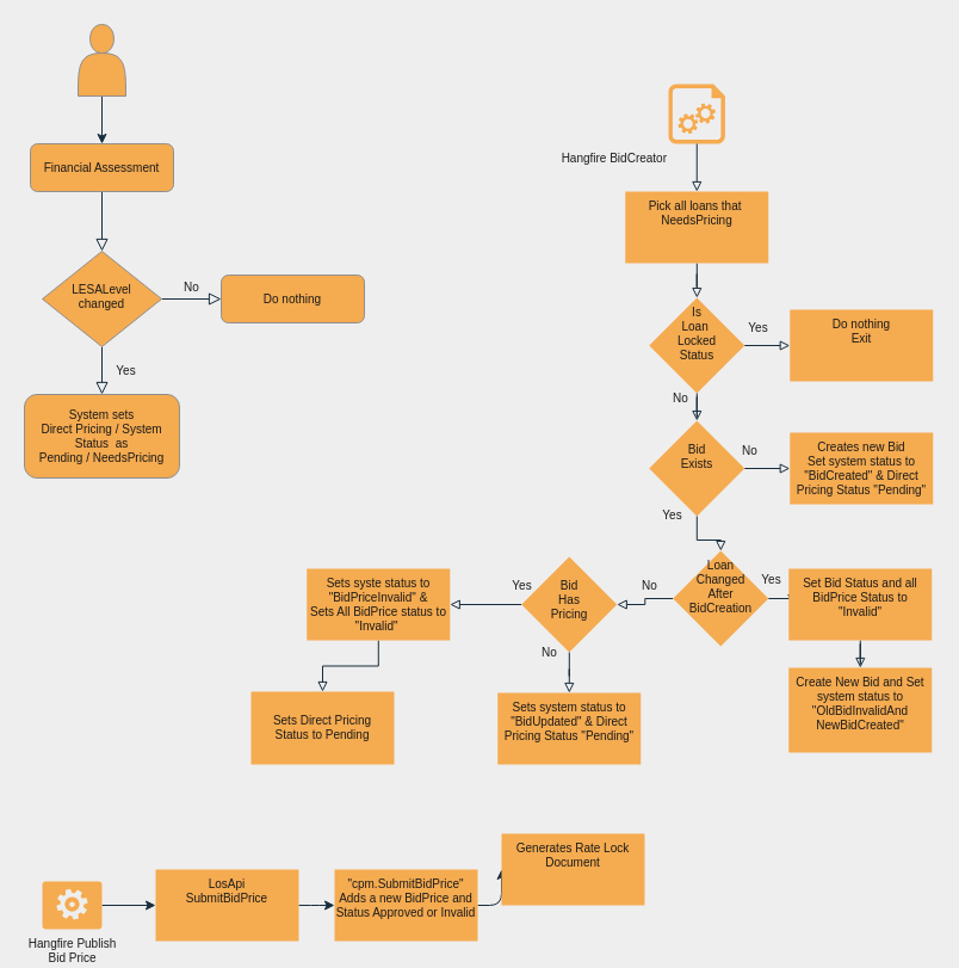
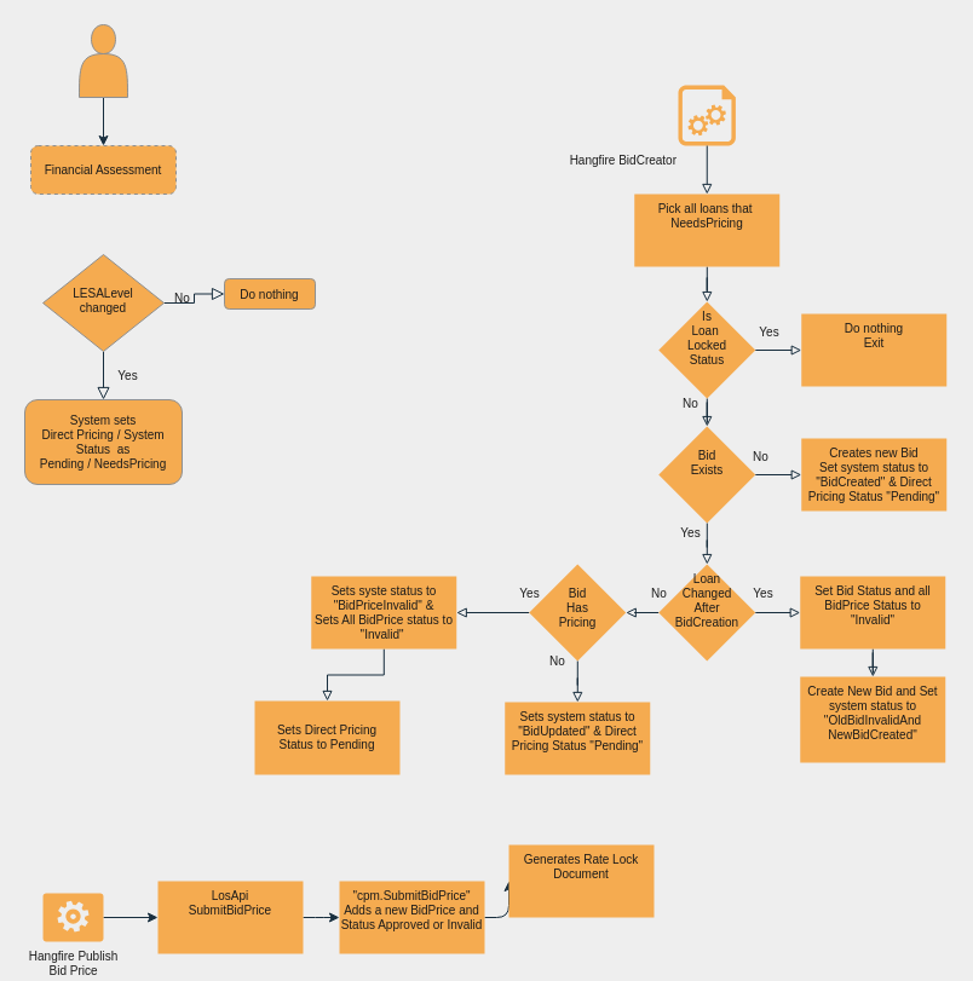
  <mxCell id="0" />
  <mxCell id="1" parent="0" />
- <mxCell id="2" value="" style="rounded=0;html=1;jettySize=auto;orthogonalLoop=1;fontSize=10;endArrow=block;endFill=0;endSize=8;strokeWidth=1;shadow=0;labelBackgroundColor=none;edgeStyle=orthogonalEdgeStyle;strokeColor=#182E3E;fontColor=#1A1A1A;" parent="1" source="3" target="6" edge="1"><mxGeometry relative="1" as="geometry" /></mxCell>
- <mxCell id="3" value="Financial Assessment" style="rounded=1;whiteSpace=wrap;html=1;fontSize=10;glass=0;strokeWidth=1;shadow=0;fillColor=#F5AB50;strokeColor=#909090;fontColor=#1A1A1A;" parent="1" vertex="1"><mxGeometry x="25" y="120" width="120" height="40" as="geometry" /></mxCell>
+ <mxCell id="3" value="Financial Assessment" style="rounded=1;whiteSpace=wrap;html=1;fontSize=10;glass=0;strokeWidth=1;shadow=0;fillColor=#F5AB50;strokeColor=#909090;fontColor=#1A1A1A;dashed=1;" parent="1" vertex="1"><mxGeometry x="25" y="120" width="120" height="40" as="geometry" /></mxCell>
  <mxCell id="4" value="Yes" style="rounded=0;html=1;jettySize=auto;orthogonalLoop=1;fontSize=10;endArrow=block;endFill=0;endSize=8;strokeWidth=1;shadow=0;labelBackgroundColor=none;edgeStyle=orthogonalEdgeStyle;entryX=0.5;entryY=0;entryDx=0;entryDy=0;strokeColor=#182E3E;fontColor=#1A1A1A;" parent="1" source="6" target="8" edge="1"><mxGeometry y="20" relative="1" as="geometry"><mxPoint as="offset" /><mxPoint x="85" y="330" as="targetPoint" /></mxGeometry></mxCell>
  <mxCell id="5" value="No" style="edgeStyle=orthogonalEdgeStyle;rounded=0;html=1;jettySize=auto;orthogonalLoop=1;fontSize=10;endArrow=block;endFill=0;endSize=8;strokeWidth=1;shadow=0;labelBackgroundColor=none;strokeColor=#182E3E;fontColor=#1A1A1A;" parent="1" source="6" target="7" edge="1"><mxGeometry y="10" relative="1" as="geometry"><mxPoint as="offset" /></mxGeometry></mxCell>
  <mxCell id="6" value="LESALevel changed" style="rhombus;whiteSpace=wrap;html=1;shadow=0;fontFamily=Helvetica;fontSize=10;align=center;strokeWidth=1;spacing=6;spacingTop=-4;fillColor=#F5AB50;strokeColor=#909090;fontColor=#1A1A1A;" parent="1" vertex="1"><mxGeometry x="35" y="210" width="100" height="80" as="geometry" /></mxCell>
- <mxCell id="7" value="Do nothing" style="rounded=1;whiteSpace=wrap;html=1;fontSize=10;glass=0;strokeWidth=1;shadow=0;fillColor=#F5AB50;strokeColor=#909090;fontColor=#1A1A1A;" parent="1" vertex="1"><mxGeometry x="185" y="230" width="120" height="40" as="geometry" /></mxCell>
+ <mxCell id="7" value="Do nothing" style="rounded=1;whiteSpace=wrap;html=1;fontSize=10;glass=0;strokeWidth=1;shadow=0;fillColor=#F5AB50;strokeColor=#909090;fontColor=#1A1A1A;" parent="1" vertex="1"><mxGeometry x="185" y="230" width="75" height="25" as="geometry" /></mxCell>
  <mxCell id="8" value="System sets&lt;br style=&quot;font-size: 10px;&quot;&gt;Direct Pricing / System Status&amp;nbsp; as&lt;br style=&quot;font-size: 10px;&quot;&gt;Pending / NeedsPricing" style="rounded=1;whiteSpace=wrap;html=1;fontSize=10;glass=0;strokeWidth=1;shadow=0;fillColor=#F5AB50;strokeColor=#909090;fontColor=#1A1A1A;" parent="1" vertex="1"><mxGeometry x="20" y="330" width="130" height="70" as="geometry" /></mxCell>
  <mxCell id="9" value="Hangfire BidCreator" style="verticalLabelPosition=bottom;html=1;verticalAlign=top;align=right;strokeColor=none;fillColor=#F5AB50;shape=mxgraph.azure.startup_task;pointerEvents=1;labelPosition=left;fontColor=#1A1A1A;fontSize=10;" vertex="1" parent="1"><mxGeometry x="560" y="70" width="47.5" height="50" as="geometry" /></mxCell>
  <mxCell id="10" value="" style="edgeStyle=orthogonalEdgeStyle;rounded=0;orthogonalLoop=1;jettySize=auto;html=1;endArrow=block;endFill=0;exitX=0.5;exitY=1;exitDx=0;exitDy=0;exitPerimeter=0;strokeColor=#182E3E;fontColor=#1A1A1A;fontSize=10;labelBackgroundColor=#EEEEEE;" edge="1" parent="1" source="9" target="12"><mxGeometry relative="1" as="geometry"><mxPoint x="583.8" y="255" as="sourcePoint" /></mxGeometry></mxCell>
  <mxCell id="11" value="" style="edgeStyle=orthogonalEdgeStyle;rounded=0;orthogonalLoop=1;jettySize=auto;html=1;endArrow=block;endFill=0;strokeColor=#182E3E;fontColor=#1A1A1A;fontSize=10;labelBackgroundColor=#EEEEEE;" edge="1" parent="1" source="12" target="15"><mxGeometry relative="1" as="geometry" /></mxCell>
  <mxCell id="12" value="Pick all loans that&amp;nbsp; NeedsPricing" style="whiteSpace=wrap;html=1;verticalAlign=top;strokeColor=none;fillColor=#F5AB50;fontColor=#1A1A1A;fontSize=10;" vertex="1" parent="1"><mxGeometry x="523.75" y="160" width="120" height="60" as="geometry" /></mxCell>
  <mxCell id="13" value="Yes" style="edgeStyle=orthogonalEdgeStyle;rounded=0;orthogonalLoop=1;jettySize=auto;html=1;endArrow=block;endFill=0;strokeColor=#182E3E;fontColor=#1A1A1A;fontSize=10;labelBackgroundColor=#EEEEEE;" edge="1" parent="1" source="15" target="16"><mxGeometry x="-0.458" y="15" relative="1" as="geometry"><mxPoint as="offset" /></mxGeometry></mxCell>
  <mxCell id="14" value="No" style="edgeStyle=orthogonalEdgeStyle;rounded=0;orthogonalLoop=1;jettySize=auto;html=1;endArrow=block;endFill=0;strokeColor=#182E3E;fontColor=#1A1A1A;fontSize=10;labelBackgroundColor=#EEEEEE;" edge="1" parent="1" source="15" target="19"><mxGeometry x="-0.875" y="-14" relative="1" as="geometry"><mxPoint as="offset" /></mxGeometry></mxCell>
  <mxCell id="15" value="Is&lt;br style=&quot;font-size: 10px;&quot;&gt;Loan&amp;nbsp;&lt;br style=&quot;font-size: 10px;&quot;&gt;Locked&lt;br style=&quot;font-size: 10px;&quot;&gt;Status" style="rhombus;whiteSpace=wrap;html=1;verticalAlign=top;strokeColor=none;fillColor=#F5AB50;fontColor=#1A1A1A;fontSize=10;" vertex="1" parent="1"><mxGeometry x="543.75" y="249" width="80" height="80" as="geometry" /></mxCell>
  <mxCell id="16" value="Do nothing&lt;br style=&quot;font-size: 10px;&quot;&gt;Exit" style="whiteSpace=wrap;html=1;verticalAlign=top;strokeColor=none;fillColor=#F5AB50;fontColor=#1A1A1A;fontSize=10;" vertex="1" parent="1"><mxGeometry x="661.75" y="259" width="120" height="60" as="geometry" /></mxCell>
  <mxCell id="17" value="No" style="edgeStyle=orthogonalEdgeStyle;rounded=0;orthogonalLoop=1;jettySize=auto;html=1;endArrow=block;endFill=0;strokeColor=#182E3E;fontColor=#1A1A1A;fontSize=10;labelBackgroundColor=#EEEEEE;" edge="1" parent="1" source="19" target="20"><mxGeometry x="-0.792" y="15" relative="1" as="geometry"><mxPoint as="offset" /></mxGeometry></mxCell>
  <mxCell id="18" value="Yes" style="edgeStyle=orthogonalEdgeStyle;rounded=0;orthogonalLoop=1;jettySize=auto;html=1;endArrow=block;endFill=0;strokeColor=#182E3E;fontColor=#1A1A1A;fontSize=10;labelBackgroundColor=#EEEEEE;" edge="1" parent="1" source="19" target="23"><mxGeometry x="0.13" y="15" relative="1" as="geometry"><mxPoint x="-29" y="-6" as="offset" /></mxGeometry></mxCell>
  <mxCell id="19" value="&lt;br style=&quot;font-size: 10px;&quot;&gt;Bid&lt;br style=&quot;font-size: 10px;&quot;&gt;Exists" style="rhombus;whiteSpace=wrap;html=1;verticalAlign=top;strokeColor=none;fillColor=#F5AB50;fontColor=#1A1A1A;fontSize=10;" vertex="1" parent="1"><mxGeometry x="543.75" y="352" width="80" height="80" as="geometry" /></mxCell>
  <mxCell id="20" value="Creates new Bid&lt;br style=&quot;font-size: 10px&quot;&gt;Set system status to &quot;BidCreated&quot; &amp;amp; Direct Pricing Status &quot;Pending&quot;" style="whiteSpace=wrap;html=1;verticalAlign=top;strokeColor=none;fillColor=#F5AB50;fontColor=#1A1A1A;fontSize=10;" vertex="1" parent="1"><mxGeometry x="661.75" y="362" width="120" height="60" as="geometry" /></mxCell>
  <mxCell id="21" value="Yes" style="edgeStyle=orthogonalEdgeStyle;rounded=0;orthogonalLoop=1;jettySize=auto;html=1;endArrow=block;endFill=0;strokeColor=#182E3E;fontColor=#1A1A1A;fontSize=10;labelBackgroundColor=#EEEEEE;" edge="1" parent="1" source="23" target="25"><mxGeometry x="0.072" y="-19" relative="1" as="geometry"><mxPoint x="-11" y="-35" as="offset" /></mxGeometry></mxCell>
  <mxCell id="22" value="No" style="edgeStyle=orthogonalEdgeStyle;rounded=0;orthogonalLoop=1;jettySize=auto;html=1;endArrow=block;endFill=0;fontSize=10;strokeColor=#182E3E;fontColor=#1A1A1A;labelBackgroundColor=#EEEEEE;" edge="1" parent="1" source="23" target="29"><mxGeometry x="0.243" y="17" relative="1" as="geometry"><mxPoint x="7" y="-33" as="offset" /></mxGeometry></mxCell>
- <mxCell id="23" value="Loan&lt;br style=&quot;font-size: 10px;&quot;&gt;Changed&lt;br style=&quot;font-size: 10px;&quot;&gt;After&lt;br style=&quot;font-size: 10px;&quot;&gt;BidCreation" style="rhombus;whiteSpace=wrap;html=1;verticalAlign=top;strokeColor=none;fillColor=#F5AB50;fontSize=10;fontColor=#1A1A1A;" vertex="1" parent="1"><mxGeometry x="563.75" y="461" width="80" height="80" as="geometry" /></mxCell>
+ <mxCell id="23" value="Loan&lt;br style=&quot;font-size: 10px;&quot;&gt;Changed&lt;br style=&quot;font-size: 10px;&quot;&gt;After&lt;br style=&quot;font-size: 10px;&quot;&gt;BidCreation" style="rhombus;whiteSpace=wrap;html=1;verticalAlign=top;strokeColor=none;fillColor=#F5AB50;fontSize=10;fontColor=#1A1A1A;" vertex="1" parent="1"><mxGeometry x="543.75" y="466" width="80" height="80" as="geometry" /></mxCell>
  <mxCell id="24" value="" style="edgeStyle=orthogonalEdgeStyle;rounded=0;orthogonalLoop=1;jettySize=auto;html=1;endArrow=block;endFill=0;strokeColor=#182E3E;fontColor=#1A1A1A;fontSize=10;labelBackgroundColor=#EEEEEE;" edge="1" parent="1" source="25" target="26"><mxGeometry relative="1" as="geometry" /></mxCell>
  <mxCell id="25" value="Set Bid Status and all BidPrice Status to &quot;Invalid&quot;" style="whiteSpace=wrap;html=1;verticalAlign=top;strokeColor=none;fillColor=#F5AB50;fontColor=#1A1A1A;fontSize=10;" vertex="1" parent="1"><mxGeometry x="660.75" y="476" width="120" height="60" as="geometry" /></mxCell>
  <mxCell id="26" value="Create New Bid and Set system status to &quot;OldBidInvalidAnd&lt;br style=&quot;font-size: 10px;&quot;&gt;NewBidCreated&quot;" style="whiteSpace=wrap;html=1;verticalAlign=top;strokeColor=none;fillColor=#F5AB50;fontColor=#1A1A1A;fontSize=10;" vertex="1" parent="1"><mxGeometry x="660.75" y="559" width="120" height="71" as="geometry" /></mxCell>
  <mxCell id="27" value="Yes" style="edgeStyle=orthogonalEdgeStyle;rounded=0;orthogonalLoop=1;jettySize=auto;html=1;endArrow=block;endFill=0;fontSize=10;strokeColor=#182E3E;fontColor=#1A1A1A;labelBackgroundColor=#EEEEEE;" edge="1" parent="1" source="29" target="31"><mxGeometry x="-1" y="-16" relative="1" as="geometry"><mxPoint as="offset" /></mxGeometry></mxCell>
  <mxCell id="28" value="No" style="edgeStyle=orthogonalEdgeStyle;rounded=0;orthogonalLoop=1;jettySize=auto;html=1;endArrow=block;endFill=0;fontSize=10;strokeColor=#182E3E;fontColor=#1A1A1A;labelBackgroundColor=#EEEEEE;" edge="1" parent="1" source="29" target="32"><mxGeometry x="0.131" y="22" relative="1" as="geometry"><mxPoint x="-39" y="-14" as="offset" /></mxGeometry></mxCell>
  <mxCell id="29" value="&lt;br style=&quot;font-size: 10px;&quot;&gt;Bid&lt;br style=&quot;font-size: 10px;&quot;&gt;Has&lt;br style=&quot;font-size: 10px;&quot;&gt;Pricing" style="rhombus;whiteSpace=wrap;html=1;verticalAlign=top;strokeColor=none;fillColor=#F5AB50;fontSize=10;fontColor=#1A1A1A;" vertex="1" parent="1"><mxGeometry x="436.75" y="466" width="80" height="80" as="geometry" /></mxCell>
  <mxCell id="30" value="" style="edgeStyle=orthogonalEdgeStyle;rounded=0;orthogonalLoop=1;jettySize=auto;html=1;endArrow=block;endFill=0;fontSize=10;strokeColor=#182E3E;fontColor=#1A1A1A;labelBackgroundColor=#EEEEEE;" edge="1" parent="1" source="31" target="33"><mxGeometry relative="1" as="geometry" /></mxCell>
  <mxCell id="31" value="Sets syste status to &quot;BidPriceInvalid&quot; &amp;amp; &lt;br style=&quot;font-size: 10px;&quot;&gt;Sets All BidPrice status to &quot;Invalid&quot;&amp;nbsp;" style="whiteSpace=wrap;html=1;fontSize=10;verticalAlign=top;strokeColor=none;fillColor=#F5AB50;fontColor=#1A1A1A;" vertex="1" parent="1"><mxGeometry x="256.75" y="476" width="120" height="60" as="geometry" /></mxCell>
  <mxCell id="32" value="Sets system status to &quot;BidUpdated&quot; &amp;amp; Direct Pricing Status &quot;Pending&quot;" style="whiteSpace=wrap;html=1;fontSize=10;verticalAlign=top;strokeColor=none;fillColor=#F5AB50;fontColor=#1A1A1A;" vertex="1" parent="1"><mxGeometry x="416.75" y="580" width="120" height="60" as="geometry" /></mxCell>
  <mxCell id="33" value="&lt;br style=&quot;font-size: 10px&quot;&gt;Sets Direct Pricing &lt;br&gt;Status to Pending" style="whiteSpace=wrap;html=1;fontSize=10;verticalAlign=top;strokeColor=none;fillColor=#F5AB50;fontColor=#1A1A1A;" vertex="1" parent="1"><mxGeometry x="210" y="579" width="120" height="61" as="geometry" /></mxCell>
  <mxCell id="34" style="edgeStyle=orthogonalEdgeStyle;curved=0;rounded=1;sketch=0;orthogonalLoop=1;jettySize=auto;html=1;strokeColor=#182E3E;fontSize=10;fontColor=#1A1A1A;entryX=0.5;entryY=0;entryDx=0;entryDy=0;labelBackgroundColor=#EEEEEE;" edge="1" parent="1" source="35" target="3"><mxGeometry relative="1" as="geometry"><mxPoint x="85" y="110" as="targetPoint" /></mxGeometry></mxCell>
  <mxCell id="35" value="" style="shape=actor;whiteSpace=wrap;html=1;rounded=0;sketch=0;strokeColor=#909090;fillColor=#F5AB50;fontSize=10;fontColor=#1A1A1A;" vertex="1" parent="1"><mxGeometry x="65" y="20" width="40" height="60" as="geometry" /></mxCell>
  <mxCell id="36" value="" style="edgeStyle=orthogonalEdgeStyle;curved=0;rounded=1;sketch=0;orthogonalLoop=1;jettySize=auto;html=1;strokeColor=#182E3E;fontColor=#1A1A1A;" edge="1" parent="1" source="37" target="39"><mxGeometry relative="1" as="geometry" /></mxCell>
  <mxCell id="37" value="Hangfire Publish &lt;br&gt;Bid Price" style="verticalLabelPosition=bottom;html=1;verticalAlign=top;align=center;strokeColor=none;fillColor=#F5AB50;shape=mxgraph.azure.worker_role;rounded=0;sketch=0;fontSize=10;fontColor=#1A1A1A;" vertex="1" parent="1"><mxGeometry x="35" y="738" width="50" height="40" as="geometry" /></mxCell>
  <mxCell id="38" value="" style="edgeStyle=orthogonalEdgeStyle;curved=0;rounded=1;sketch=0;orthogonalLoop=1;jettySize=auto;html=1;strokeColor=#182E3E;fontColor=#1A1A1A;" edge="1" parent="1" source="39" target="41"><mxGeometry relative="1" as="geometry" /></mxCell>
  <mxCell id="39" value="LosApi&lt;br&gt;SubmitBidPrice" style="whiteSpace=wrap;html=1;rounded=0;fontSize=10;fontColor=#1A1A1A;verticalAlign=top;strokeColor=none;fillColor=#F5AB50;sketch=0;" vertex="1" parent="1"><mxGeometry x="130" y="728" width="120" height="60" as="geometry" /></mxCell>
  <mxCell id="40" value="" style="edgeStyle=orthogonalEdgeStyle;curved=0;rounded=1;sketch=0;orthogonalLoop=1;jettySize=auto;html=1;strokeColor=#182E3E;fontColor=#1A1A1A;" edge="1" parent="1" source="41" target="42"><mxGeometry relative="1" as="geometry" /></mxCell>
  <mxCell id="41" value="&quot;cpm.SubmitBidPrice&quot;&lt;br&gt;Adds a new BidPrice and Status Approved or Invalid" style="whiteSpace=wrap;html=1;rounded=0;fontSize=10;fontColor=#1A1A1A;verticalAlign=top;strokeColor=none;fillColor=#F5AB50;sketch=0;" vertex="1" parent="1"><mxGeometry x="280" y="728" width="120" height="60" as="geometry" /></mxCell>
  <mxCell id="42" value="Generates Rate Lock Document" style="whiteSpace=wrap;html=1;rounded=0;fontSize=10;fontColor=#1A1A1A;verticalAlign=top;strokeColor=none;fillColor=#F5AB50;sketch=0;" vertex="1" parent="1"><mxGeometry x="420" y="698" width="120" height="60" as="geometry" /></mxCell>
